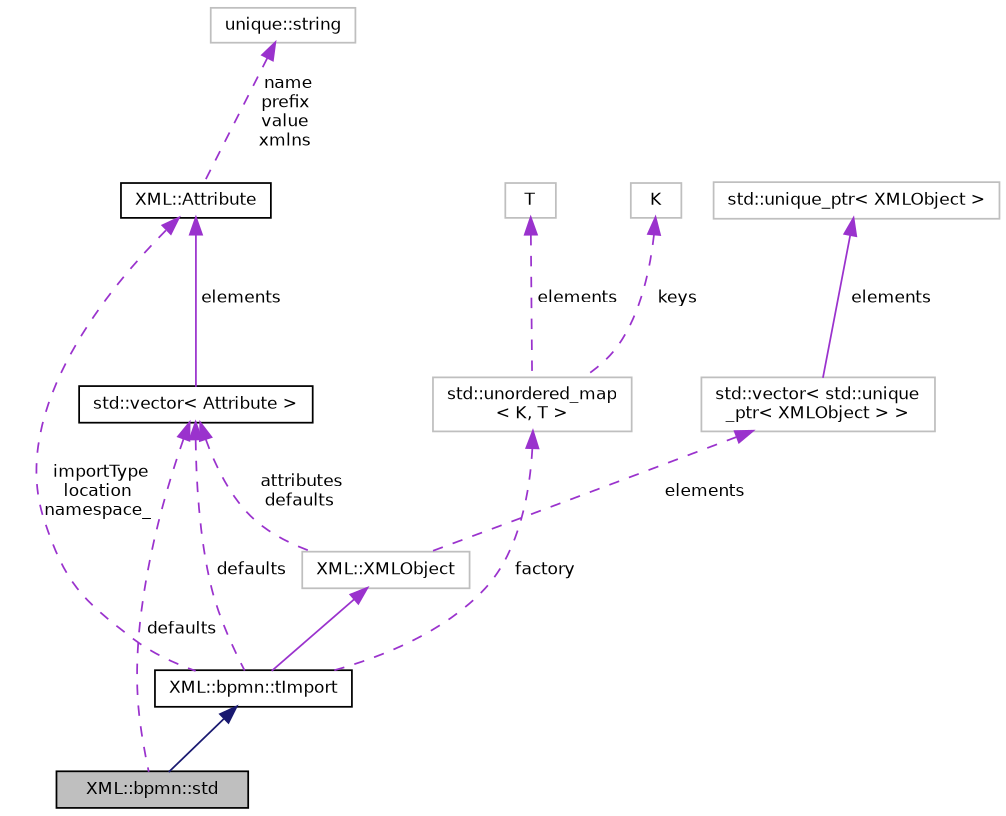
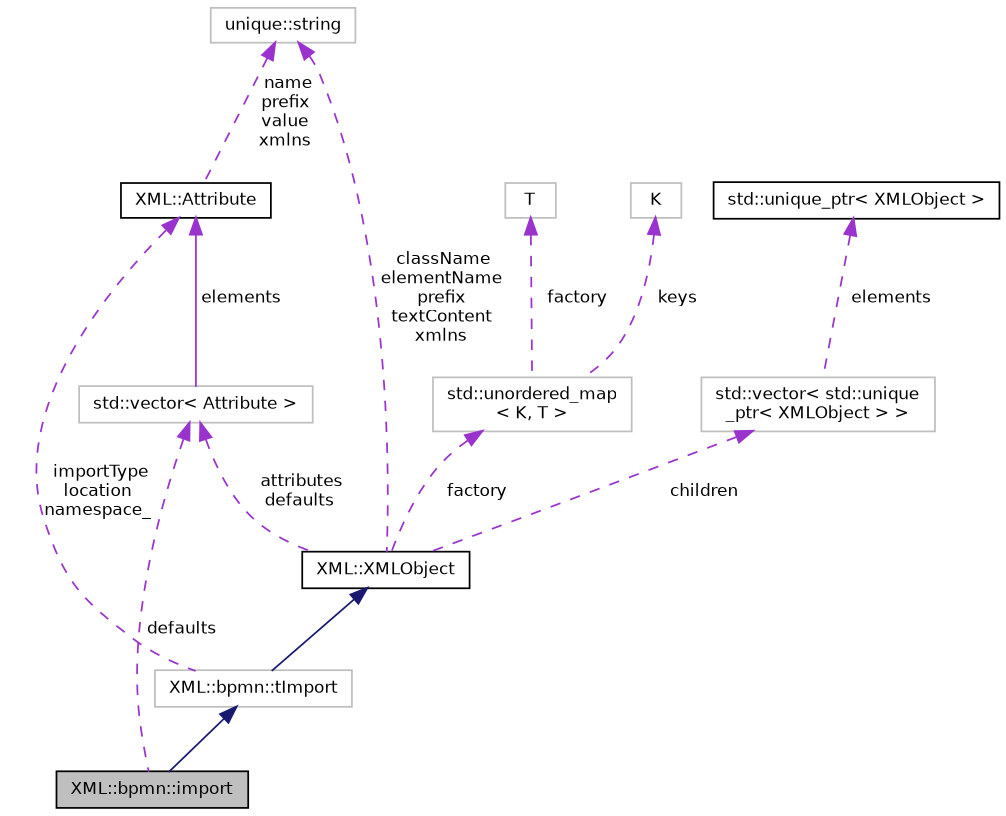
  digraph {
    node [color=grey75 fillcolor=white fontname=Helvetica fontsize=10 shape=record style=filled]
    edge [color=darkorchid3 dir=back fontname=Helvetica fontsize=10 labelfontname=Helvetica labelfontsize=10 style=dashed]
-   n1 [color=black fillcolor=grey75 fontcolor=black height=0.2 label="XML::bpmn::std" width=0.4]
-   n2 [color=black height=0.2 label="XML::bpmn::tImport" width=0.4]
-   n3 [height=0.2 label="XML::XMLObject" width=0.4]
-   n4 [color=black height=0.2 label="std::vector\< Attribute \>" width=0.4]
+   n1 [color=black fillcolor=grey75 fontcolor=black height=0.2 label="XML::bpmn::import" width=0.4]
+   n2 [height=0.2 label="XML::bpmn::tImport" width=0.4]
+   n3 [color=black height=0.2 label="XML::XMLObject" width=0.4]
+   n4 [height=0.2 label="std::vector\< Attribute \>" width=0.4]
    n5 [color=black height=0.2 label="XML::Attribute" width=0.4]
    n6 [height=0.2 label="unique::string" width=0.4]
    n7 [height=0.2 label="std::vector\< std::unique\l_ptr\< XMLObject \> \>" width=0.4]
-   n8 [height=0.2 label="std::unique_ptr\< XMLObject \>" width=0.4]
+   n8 [color=black height=0.2 label="std::unique_ptr\< XMLObject \>" width=0.4]
    n9 [height=0.2 label="std::unordered_map\l\< K, T \>" width=0.4]
    n10 [height=0.2 label=K width=0.4]
    n11 [height=0.2 label=T width=0.4]
    n2 -> n1 [color=midnightblue style=solid]
-   n3 -> n2 [style=solid]
+   n3 -> n2 [color=midnightblue style=solid]
    n4 -> n1 [label=" defaults"]
-   n4 -> n2 [label=" defaults"]
    n4 -> n3 [label=" attributes\ndefaults"]
    n5 -> n2 [label=" importType\nlocation\nnamespace_"]
    n5 -> n4 [label=" elements" style=solid]
+   n6 -> n3 [label=" className\nelementName\nprefix\ntextContent\nxmlns"]
    n6 -> n5 [label=" name\nprefix\nvalue\nxmlns"]
-   n7 -> n3 [label=" elements"]
-   n8 -> n7 [label=" elements" style=solid]
-   n9 -> n2 [label=" factory"]
+   n7 -> n3 [label=" children"]
+   n8 -> n7 [label=" elements"]
+   n9 -> n3 [label=" factory"]
    n10 -> n9 [label=" keys"]
-   n11 -> n9 [label=" elements"]
+   n11 -> n9 [label=" factory"]
  }
